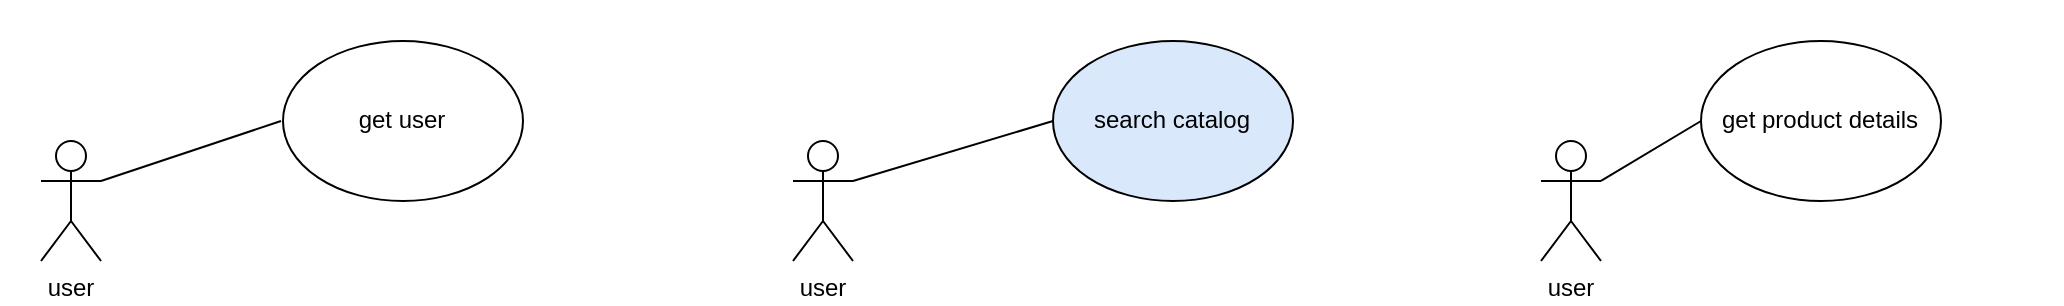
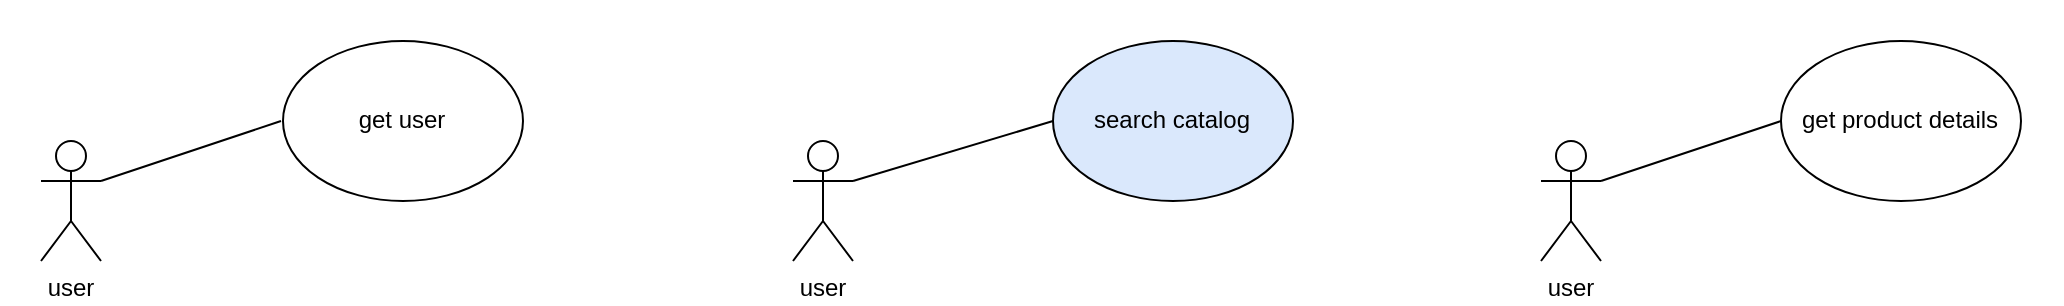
  <mxCell id="0" />
  <mxCell id="1" parent="0" />
  <mxCell id="2" style="rounded=0;orthogonalLoop=1;jettySize=auto;html=1;exitX=1;exitY=0.333;exitDx=0;exitDy=0;exitPerimeter=0;entryX=0;entryY=0.5;entryDx=0;entryDy=0;endArrow=none;endFill=0;" parent="1" source="3" edge="1"><mxGeometry relative="1" as="geometry"><mxPoint x="140" y="60" as="targetPoint" /></mxGeometry></mxCell>
  <mxCell id="3" value="user" style="shape=umlActor;verticalLabelPosition=bottom;verticalAlign=top;html=1;outlineConnect=0;" parent="1" vertex="1"><mxGeometry x="20" y="70" width="30" height="60" as="geometry" /></mxCell>
  <mxCell id="4" value="get user" style="ellipse;whiteSpace=wrap;html=1;" parent="1" vertex="1"><mxGeometry x="141" y="20" width="120" height="80" as="geometry" /></mxCell>
  <mxCell id="5" style="rounded=0;orthogonalLoop=1;jettySize=auto;html=1;exitX=1;exitY=0.333;exitDx=0;exitDy=0;exitPerimeter=0;entryX=0;entryY=0.5;entryDx=0;entryDy=0;endArrow=none;endFill=0;" parent="1" source="6" target="7" edge="1"><mxGeometry relative="1" as="geometry" /></mxCell>
  <mxCell id="6" value="user" style="shape=umlActor;verticalLabelPosition=bottom;verticalAlign=top;html=1;outlineConnect=0;" parent="1" vertex="1"><mxGeometry x="396" y="70" width="30" height="60" as="geometry" /></mxCell>
  <mxCell id="7" value="search catalog" style="ellipse;whiteSpace=wrap;html=1;fillColor=#dae8fc;" parent="1" vertex="1"><mxGeometry x="526" y="20" width="120" height="80" as="geometry" /></mxCell>
  <mxCell id="8" style="rounded=0;orthogonalLoop=1;jettySize=auto;html=1;exitX=1;exitY=0.333;exitDx=0;exitDy=0;exitPerimeter=0;entryX=0;entryY=0.5;entryDx=0;entryDy=0;endArrow=none;endFill=0;" parent="1" source="9" target="10" edge="1"><mxGeometry relative="1" as="geometry" /></mxCell>
  <mxCell id="9" value="user" style="shape=umlActor;verticalLabelPosition=bottom;verticalAlign=top;html=1;outlineConnect=0;" parent="1" vertex="1"><mxGeometry x="770" y="70" width="30" height="60" as="geometry" /></mxCell>
- <mxCell id="10" value="get product details" style="ellipse;whiteSpace=wrap;html=1;" parent="1" vertex="1"><mxGeometry x="850" y="20" width="120" height="80" as="geometry" /></mxCell>
+ <mxCell id="10" value="get product details" style="ellipse;whiteSpace=wrap;html=1;" parent="1" vertex="1"><mxGeometry x="890" y="20" width="120" height="80" as="geometry" /></mxCell>
